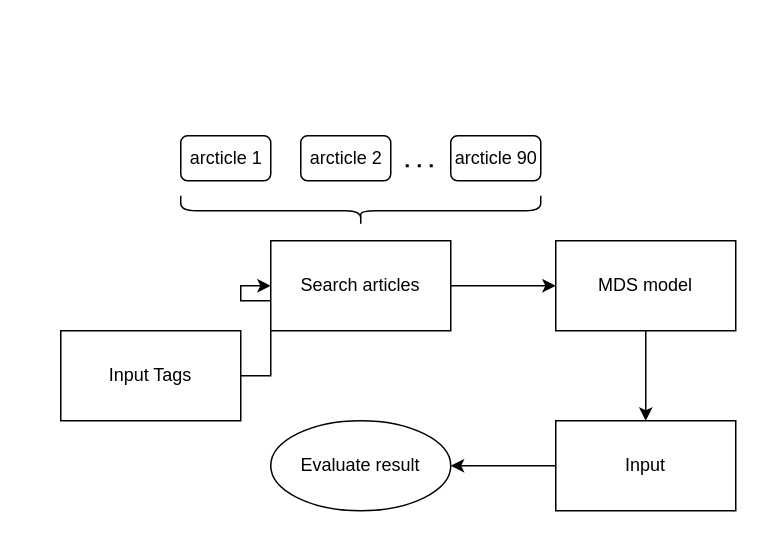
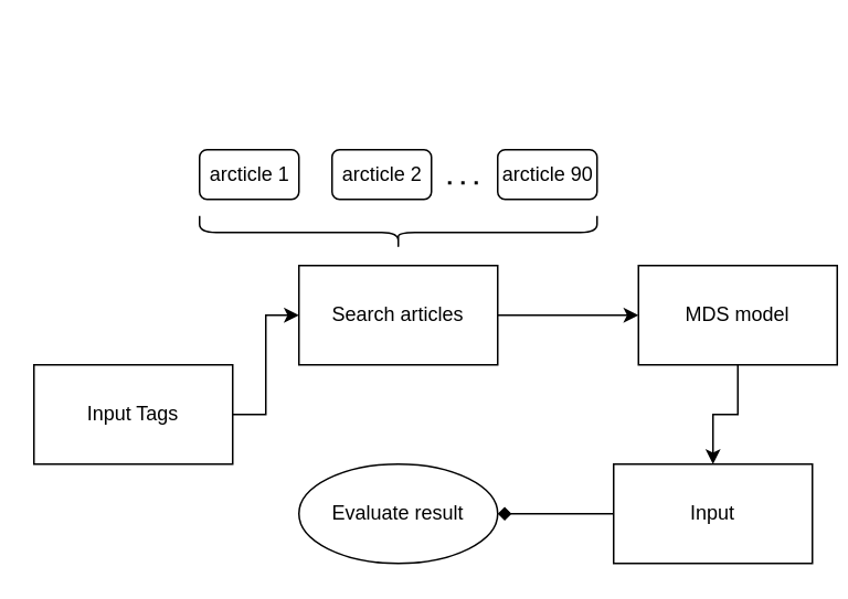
  <mxCell id="0" />
  <mxCell id="1" parent="0" />
  <mxCell id="2" style="edgeStyle=orthogonalEdgeStyle;rounded=0;orthogonalLoop=1;jettySize=auto;html=1;entryX=0;entryY=0.5;entryDx=0;entryDy=0;" edge="1" parent="1" source="3" target="5"><mxGeometry relative="1" as="geometry" /></mxCell>
- <mxCell id="3" value="Input Tags" style="rounded=0;whiteSpace=wrap;html=1;" vertex="1" parent="1"><mxGeometry x="40" y="220" width="120" height="60" as="geometry" /></mxCell>
+ <mxCell id="3" value="Input Tags" style="rounded=0;whiteSpace=wrap;html=1;" vertex="1" parent="1"><mxGeometry x="20" y="220" width="120" height="60" as="geometry" /></mxCell>
  <mxCell id="4" style="edgeStyle=orthogonalEdgeStyle;rounded=0;orthogonalLoop=1;jettySize=auto;html=1;entryX=0;entryY=0.5;entryDx=0;entryDy=0;" edge="1" parent="1" source="5" target="7"><mxGeometry relative="1" as="geometry" /></mxCell>
  <mxCell id="5" value="Search articles" style="rounded=0;whiteSpace=wrap;html=1;" vertex="1" parent="1"><mxGeometry x="180" y="160" width="120" height="60" as="geometry" /></mxCell>
  <mxCell id="6" style="edgeStyle=orthogonalEdgeStyle;rounded=0;orthogonalLoop=1;jettySize=auto;html=1;entryX=0.5;entryY=0;entryDx=0;entryDy=0;" edge="1" parent="1" source="7" target="9"><mxGeometry relative="1" as="geometry" /></mxCell>
- <mxCell id="7" value="MDS model" style="rounded=0;whiteSpace=wrap;html=1;" vertex="1" parent="1"><mxGeometry x="370" y="160" width="120" height="60" as="geometry" /></mxCell>
- <mxCell id="8" style="edgeStyle=orthogonalEdgeStyle;rounded=0;orthogonalLoop=1;jettySize=auto;html=1;entryX=1;entryY=0.5;entryDx=0;entryDy=0;" edge="1" parent="1" source="9" target="10"><mxGeometry relative="1" as="geometry" /></mxCell>
+ <mxCell id="7" value="MDS model" style="rounded=0;whiteSpace=wrap;html=1;" vertex="1" parent="1"><mxGeometry x="385" y="160" width="120" height="60" as="geometry" /></mxCell>
+ <mxCell id="8" style="edgeStyle=orthogonalEdgeStyle;rounded=0;orthogonalLoop=1;jettySize=auto;html=1;entryX=1;entryY=0.5;entryDx=0;entryDy=0;endArrow=diamond;" edge="1" parent="1" source="9" target="10"><mxGeometry relative="1" as="geometry" /></mxCell>
  <mxCell id="9" value="Input" style="rounded=0;whiteSpace=wrap;html=1;" vertex="1" parent="1"><mxGeometry x="370" y="280" width="120" height="60" as="geometry" /></mxCell>
  <mxCell id="10" value="Evaluate result " style="ellipse;whiteSpace=wrap;html=1;" vertex="1" parent="1"><mxGeometry x="180" y="280" width="120" height="60" as="geometry" /></mxCell>
  <mxCell id="11" value="" style="shape=curlyBracket;whiteSpace=wrap;html=1;rounded=1;labelPosition=left;verticalLabelPosition=middle;align=right;verticalAlign=middle;rotation=-90;" vertex="1" parent="1"><mxGeometry x="230" y="20" width="20" height="240" as="geometry" /></mxCell>
  <mxCell id="12" value="" style="group" vertex="1" connectable="0" parent="1"><mxGeometry x="120" y="90" width="60" height="30" as="geometry" /></mxCell>
  <mxCell id="13" value="" style="rounded=1;whiteSpace=wrap;html=1;" vertex="1" parent="12"><mxGeometry width="60" height="30" as="geometry" /></mxCell>
  <mxCell id="14" value="arcticle 1" style="text;html=1;align=center;verticalAlign=middle;resizable=0;points=[];autosize=1;strokeColor=none;fillColor=none;" vertex="1" parent="12"><mxGeometry x="-4.997" width="70" height="30" as="geometry" /></mxCell>
  <mxCell id="15" value="" style="group" vertex="1" connectable="0" parent="1"><mxGeometry x="200" y="90" width="65.003" height="30" as="geometry" /></mxCell>
  <mxCell id="16" value="" style="rounded=1;whiteSpace=wrap;html=1;" vertex="1" parent="15"><mxGeometry width="60" height="30" as="geometry" /></mxCell>
  <mxCell id="17" value="arcticle 2" style="text;html=1;align=center;verticalAlign=middle;resizable=0;points=[];autosize=1;strokeColor=none;fillColor=none;" vertex="1" parent="15"><mxGeometry x="-4.997" width="70" height="30" as="geometry" /></mxCell>
  <mxCell id="18" value="" style="group" vertex="1" connectable="0" parent="1"><mxGeometry x="300" y="90" width="70.003" height="30" as="geometry" /></mxCell>
  <mxCell id="19" value="" style="rounded=1;whiteSpace=wrap;html=1;" vertex="1" parent="18"><mxGeometry width="60" height="30" as="geometry" /></mxCell>
  <mxCell id="20" value="arcticle 90" style="text;html=1;align=center;verticalAlign=middle;resizable=0;points=[];autosize=1;strokeColor=none;fillColor=none;" vertex="1" parent="18"><mxGeometry x="-9.997" width="80" height="30" as="geometry" /></mxCell>
  <mxCell id="21" value="" style="endArrow=none;dashed=1;html=1;dashPattern=1 3;strokeWidth=2;rounded=0;" edge="1" parent="1"><mxGeometry width="50" height="50" relative="1" as="geometry"><mxPoint x="270" y="110" as="sourcePoint" /><mxPoint x="290" y="110" as="targetPoint" /><Array as="points"><mxPoint x="270" y="110" /></Array></mxGeometry></mxCell>
